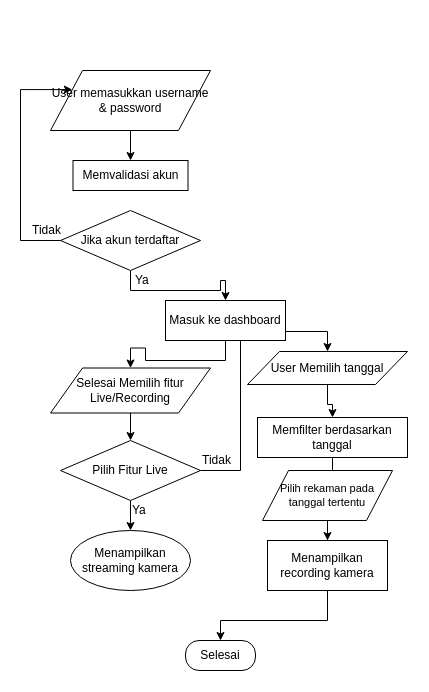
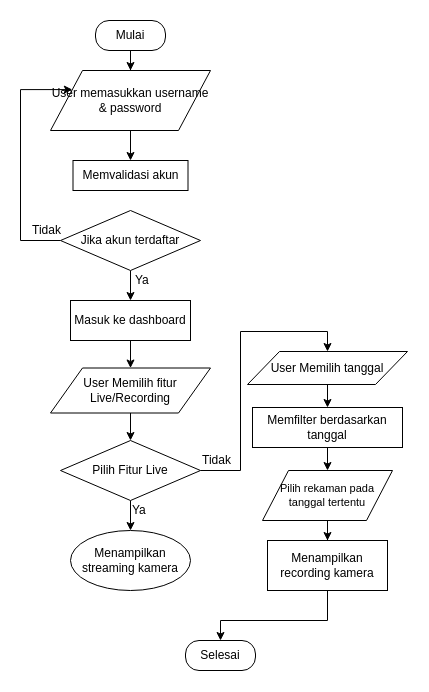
  <mxCell id="0" />
  <mxCell id="1" parent="0" />
  <mxCell id="2" value="Memvalidasi akun" style="rounded=0;whiteSpace=wrap;html=1;" vertex="1" parent="1"><mxGeometry x="72.5" y="160" width="115" height="30" as="geometry" /></mxCell>
  <mxCell id="3" style="edgeStyle=orthogonalEdgeStyle;rounded=0;orthogonalLoop=1;jettySize=auto;html=1;entryX=0.5;entryY=0;entryDx=0;entryDy=0;" edge="1" parent="1" source="5" target="6"><mxGeometry relative="1" as="geometry" /></mxCell>
  <mxCell id="4" style="edgeStyle=orthogonalEdgeStyle;rounded=0;orthogonalLoop=1;jettySize=auto;html=1;entryX=0.5;entryY=0;entryDx=0;entryDy=0;fontSize=11;" edge="1" parent="1" source="5" target="25"><mxGeometry relative="1" as="geometry"><Array as="points"><mxPoint x="240" y="470" /><mxPoint x="240" y="331" /><mxPoint x="327" y="331" /></Array></mxGeometry></mxCell>
  <mxCell id="5" value="Pilih Fitur Live" style="rhombus;whiteSpace=wrap;html=1;" vertex="1" parent="1"><mxGeometry x="60" y="440" width="140" height="60" as="geometry" /></mxCell>
  <mxCell id="6" value="Menampilkan streaming kamera" style="ellipse;whiteSpace=wrap;html=1;" vertex="1" parent="1"><mxGeometry x="70" y="530" width="120" height="60" as="geometry" /></mxCell>
  <mxCell id="7" style="edgeStyle=orthogonalEdgeStyle;rounded=0;orthogonalLoop=1;jettySize=auto;html=1;fontSize=11;" edge="1" parent="1" source="8"><mxGeometry relative="1" as="geometry"><mxPoint x="220" y="640" as="targetPoint" /><Array as="points"><mxPoint x="327" y="620" /><mxPoint x="220" y="620" /></Array></mxGeometry></mxCell>
  <mxCell id="8" value="Menampilkan recording kamera" style="rounded=0;whiteSpace=wrap;html=1;" vertex="1" parent="1"><mxGeometry x="267" y="540" width="120" height="50" as="geometry" /></mxCell>
  <mxCell id="9" style="edgeStyle=orthogonalEdgeStyle;rounded=0;orthogonalLoop=1;jettySize=auto;html=1;entryX=0.5;entryY=0;entryDx=0;entryDy=0;fontSize=11;" edge="1" parent="1" source="10" target="27"><mxGeometry relative="1" as="geometry" /></mxCell>
- <mxCell id="10" value="Memfilter berdasarkan tanggal" style="rounded=0;whiteSpace=wrap;html=1;" vertex="1" parent="1"><mxGeometry x="257" y="417" width="150" height="40" as="geometry" /></mxCell>
+ <mxCell id="10" value="Memfilter berdasarkan tanggal" style="rounded=0;whiteSpace=wrap;html=1;" vertex="1" parent="1"><mxGeometry x="252" y="407" width="150" height="40" as="geometry" /></mxCell>
  <mxCell id="11" style="edgeStyle=orthogonalEdgeStyle;rounded=0;orthogonalLoop=1;jettySize=auto;html=1;entryX=0.5;entryY=0;entryDx=0;entryDy=0;" edge="1" parent="1" source="12" target="2"><mxGeometry relative="1" as="geometry" /></mxCell>
  <mxCell id="12" value="User memasukkan username &amp;amp; password&lt;br&gt;" style="shape=parallelogram;perimeter=parallelogramPerimeter;whiteSpace=wrap;html=1;" vertex="1" parent="1"><mxGeometry x="50" y="70" width="160" height="60" as="geometry" /></mxCell>
+ <mxCell id="13" style="edgeStyle=orthogonalEdgeStyle;rounded=0;orthogonalLoop=1;jettySize=auto;html=1;" edge="1" parent="1" source="14" target="12"><mxGeometry relative="1" as="geometry" /></mxCell>
+ <mxCell id="14" value="Mulai" style="rounded=1;whiteSpace=wrap;html=1;glass=0;arcSize=45;" vertex="1" parent="1"><mxGeometry x="95" y="20" width="70" height="30" as="geometry" /></mxCell>
  <mxCell id="15" style="edgeStyle=orthogonalEdgeStyle;rounded=0;orthogonalLoop=1;jettySize=auto;html=1;entryX=0.5;entryY=0;entryDx=0;entryDy=0;" edge="1" parent="1" source="17" target="21"><mxGeometry relative="1" as="geometry" /></mxCell>
  <mxCell id="16" style="edgeStyle=orthogonalEdgeStyle;rounded=0;orthogonalLoop=1;jettySize=auto;html=1;entryX=0;entryY=0.25;entryDx=0;entryDy=0;" edge="1" parent="1" source="17" target="12"><mxGeometry relative="1" as="geometry"><mxPoint x="60" y="100" as="targetPoint" /><Array as="points"><mxPoint x="20" y="240" /><mxPoint x="20" y="89" /></Array></mxGeometry></mxCell>
  <mxCell id="17" value="Jika akun terdaftar" style="rhombus;whiteSpace=wrap;html=1;" vertex="1" parent="1"><mxGeometry x="60" y="210" width="140" height="60" as="geometry" /></mxCell>
  <mxCell id="18" style="edgeStyle=orthogonalEdgeStyle;rounded=0;orthogonalLoop=1;jettySize=auto;html=1;entryX=0.5;entryY=0;entryDx=0;entryDy=0;" edge="1" parent="1" source="19" target="5"><mxGeometry relative="1" as="geometry" /></mxCell>
- <mxCell id="19" value="Selesai Memilih fitur Live/Recording" style="shape=parallelogram;perimeter=parallelogramPerimeter;whiteSpace=wrap;html=1;" vertex="1" parent="1"><mxGeometry x="50" y="367.5" width="160" height="45" as="geometry" /></mxCell>
+ <mxCell id="19" value="User Memilih fitur Live/Recording" style="shape=parallelogram;perimeter=parallelogramPerimeter;whiteSpace=wrap;html=1;" vertex="1" parent="1"><mxGeometry x="50" y="367.5" width="160" height="45" as="geometry" /></mxCell>
  <mxCell id="20" style="edgeStyle=orthogonalEdgeStyle;rounded=0;orthogonalLoop=1;jettySize=auto;html=1;entryX=0.5;entryY=0;entryDx=0;entryDy=0;" edge="1" parent="1" source="21" target="19"><mxGeometry relative="1" as="geometry" /></mxCell>
- <mxCell id="21" value="Masuk ke dashboard" style="rounded=0;whiteSpace=wrap;html=1;" vertex="1" parent="1"><mxGeometry x="165" y="300" width="120" height="40" as="geometry" /></mxCell>
+ <mxCell id="21" value="Masuk ke dashboard" style="rounded=0;whiteSpace=wrap;html=1;" vertex="1" parent="1"><mxGeometry x="70" y="300" width="120" height="40" as="geometry" /></mxCell>
  <mxCell id="22" value="Ya" style="text;html=1;resizable=0;points=[];autosize=1;align=left;verticalAlign=top;spacingTop=-4;" vertex="1" parent="1"><mxGeometry x="133" y="270" width="30" height="20" as="geometry" /></mxCell>
  <mxCell id="23" value="Tidak" style="text;html=1;resizable=0;points=[];autosize=1;align=left;verticalAlign=top;spacingTop=-4;" vertex="1" parent="1"><mxGeometry x="30" y="220" width="40" height="20" as="geometry" /></mxCell>
  <mxCell id="24" style="edgeStyle=orthogonalEdgeStyle;rounded=0;orthogonalLoop=1;jettySize=auto;html=1;entryX=0.5;entryY=0;entryDx=0;entryDy=0;fontSize=11;" edge="1" parent="1" source="25" target="10"><mxGeometry relative="1" as="geometry" /></mxCell>
  <mxCell id="25" value="User Memilih tanggal" style="shape=parallelogram;perimeter=parallelogramPerimeter;whiteSpace=wrap;html=1;" vertex="1" parent="1"><mxGeometry x="247" y="351" width="160" height="33" as="geometry" /></mxCell>
  <mxCell id="26" style="edgeStyle=orthogonalEdgeStyle;rounded=0;orthogonalLoop=1;jettySize=auto;html=1;entryX=0.5;entryY=0;entryDx=0;entryDy=0;fontSize=11;" edge="1" parent="1" source="27" target="8"><mxGeometry relative="1" as="geometry" /></mxCell>
  <mxCell id="27" value="Pilih rekaman pada tanggal tertentu" style="shape=parallelogram;perimeter=parallelogramPerimeter;whiteSpace=wrap;html=1;fontSize=11;align=center;" vertex="1" parent="1"><mxGeometry x="262" y="470" width="130" height="50" as="geometry" /></mxCell>
  <mxCell id="28" value="Tidak" style="text;html=1;resizable=0;points=[];autosize=1;align=left;verticalAlign=top;spacingTop=-4;" vertex="1" parent="1"><mxGeometry x="200" y="450" width="40" height="20" as="geometry" /></mxCell>
  <mxCell id="29" value="Ya" style="text;html=1;resizable=0;points=[];autosize=1;align=left;verticalAlign=top;spacingTop=-4;" vertex="1" parent="1"><mxGeometry x="130" y="500" width="30" height="20" as="geometry" /></mxCell>
  <mxCell id="30" value="Selesai" style="rounded=1;whiteSpace=wrap;html=1;glass=0;arcSize=45;" vertex="1" parent="1"><mxGeometry x="185" y="640" width="70" height="30" as="geometry" /></mxCell>
